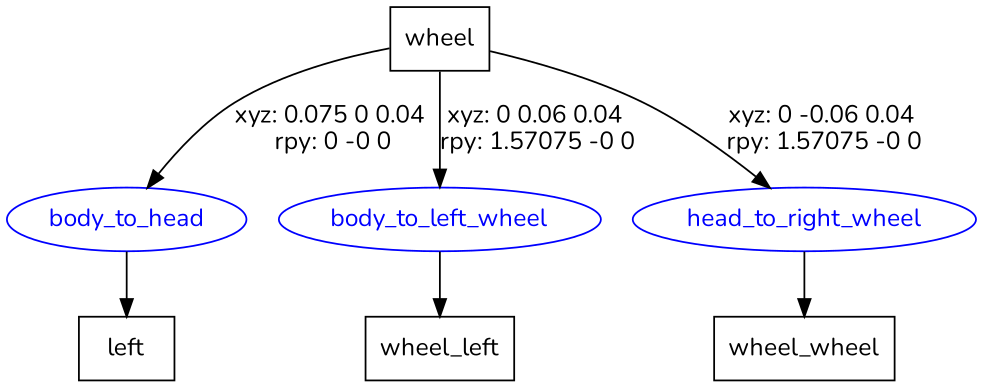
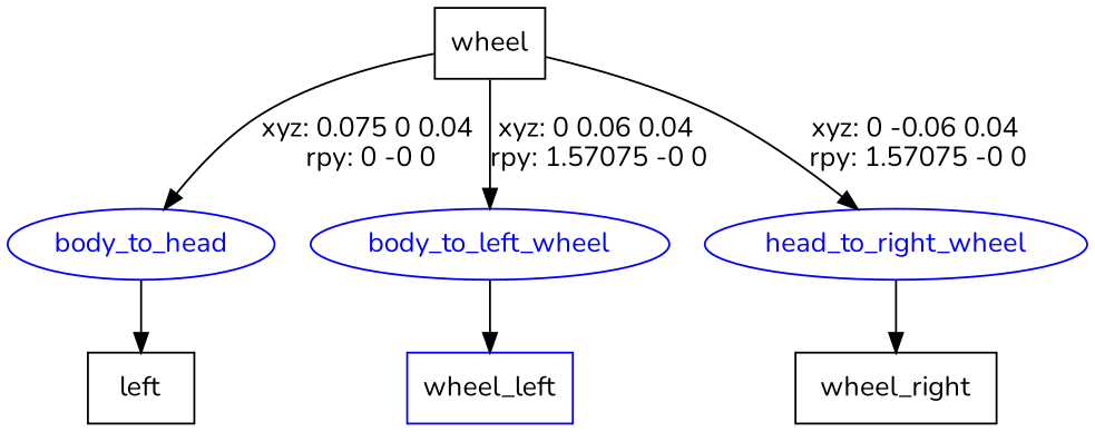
  digraph {
    fontname=Nunito
    node [fontname=Nunito shape=box]
    edge [fontname=Nunito]
    n1 [label=wheel]
    body_to_head [color=blue fontcolor=blue shape=ellipse]
    body_to_left_wheel [color=blue fontcolor=blue shape=ellipse]
    n4 [color=blue fontcolor=blue label=head_to_right_wheel shape=ellipse]
    n5 [label=left]
-   n6 [label=wheel_left]
-   n7 [label=wheel_wheel]
+   n6 [label=wheel_left color=blue]
+   n7 [label=wheel_right]
    n1 -> body_to_head [label="xyz: 0.075 0 0.04 \nrpy: 0 -0 0"]
    n1 -> body_to_left_wheel [label="xyz: 0 0.06 0.04 \nrpy: 1.57075 -0 0"]
    n1 -> n4 [label="xyz: 0 -0.06 0.04 \nrpy: 1.57075 -0 0"]
    body_to_head -> n5
    body_to_left_wheel -> n6
    n4 -> n7
  }
